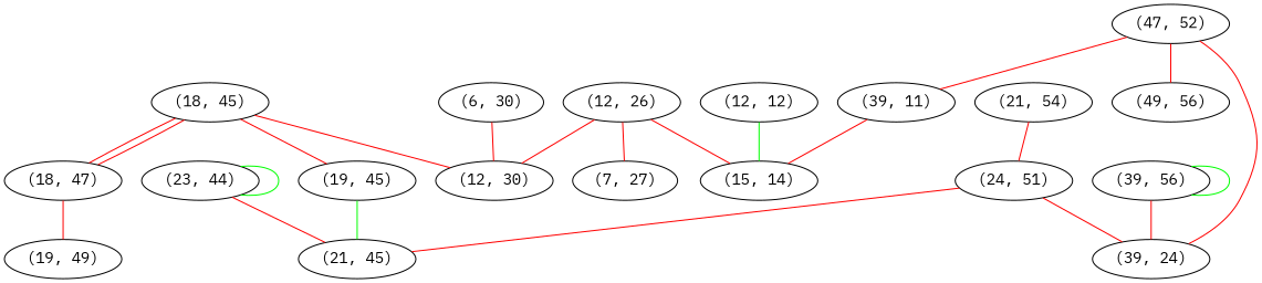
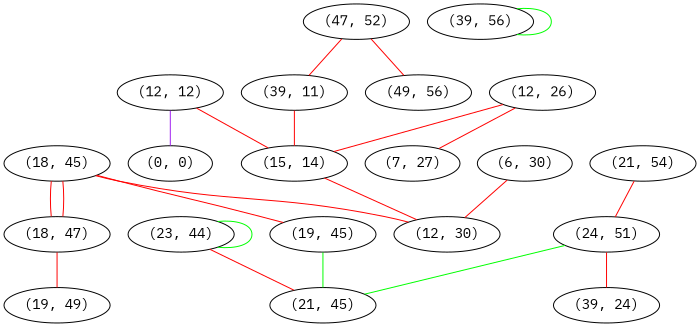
  graph {
    fontname="IBM Plex Mono"
    node [fontname="IBM Plex Mono"]
    edge [color=red fontname="IBM Plex Mono" weight=1]
    "(18, 45)"
    "(18, 47)"
    "(12, 30)"
    "(19, 45)"
    "(19, 49)"
    "(21, 45)"
    "(12, 12)"
+   "(0, 0)"
    "(15, 14)"
    "(12, 26)"
    "(7, 27)"
    "(21, 54)"
    "(24, 51)"
    n14 [label="(39, 24)"]
    "(6, 30)"
    "(47, 52)"
    "(49, 56)"
    "(39, 11)"
    "(39, 56)"
    "(23, 44)"
    "(18, 45)" -- "(18, 47)"
    "(18, 45)" -- "(18, 47)"
    "(18, 45)" -- "(12, 30)"
    "(18, 45)" -- "(19, 45)"
    "(18, 47)" -- "(19, 49)"
    "(19, 45)" -- "(21, 45)" [color=green]
-   "(12, 12)" -- "(15, 14)" [color=green]
-   "(12, 26)" -- "(12, 30)"
+   "(12, 12)" -- "(0, 0)" [color=purple weight=4]
+   "(12, 12)" -- "(15, 14)"
+   "(15, 14)" -- "(12, 30)"
    "(12, 26)" -- "(15, 14)"
    "(12, 26)" -- "(7, 27)"
    "(21, 54)" -- "(24, 51)"
-   "(24, 51)" -- "(21, 45)"
+   "(24, 51)" -- "(21, 45)" [color=green]
    "(24, 51)" -- n14
    "(6, 30)" -- "(12, 30)"
-   "(47, 52)" -- n14
    "(47, 52)" -- "(49, 56)"
    "(47, 52)" -- "(39, 11)"
    "(39, 11)" -- "(15, 14)"
-   "(39, 56)" -- n14
    "(39, 56)" -- "(39, 56)" [color=green weight=2]
    "(23, 44)" -- "(21, 45)"
    "(23, 44)" -- "(23, 44)" [color=green weight=2]
  }
